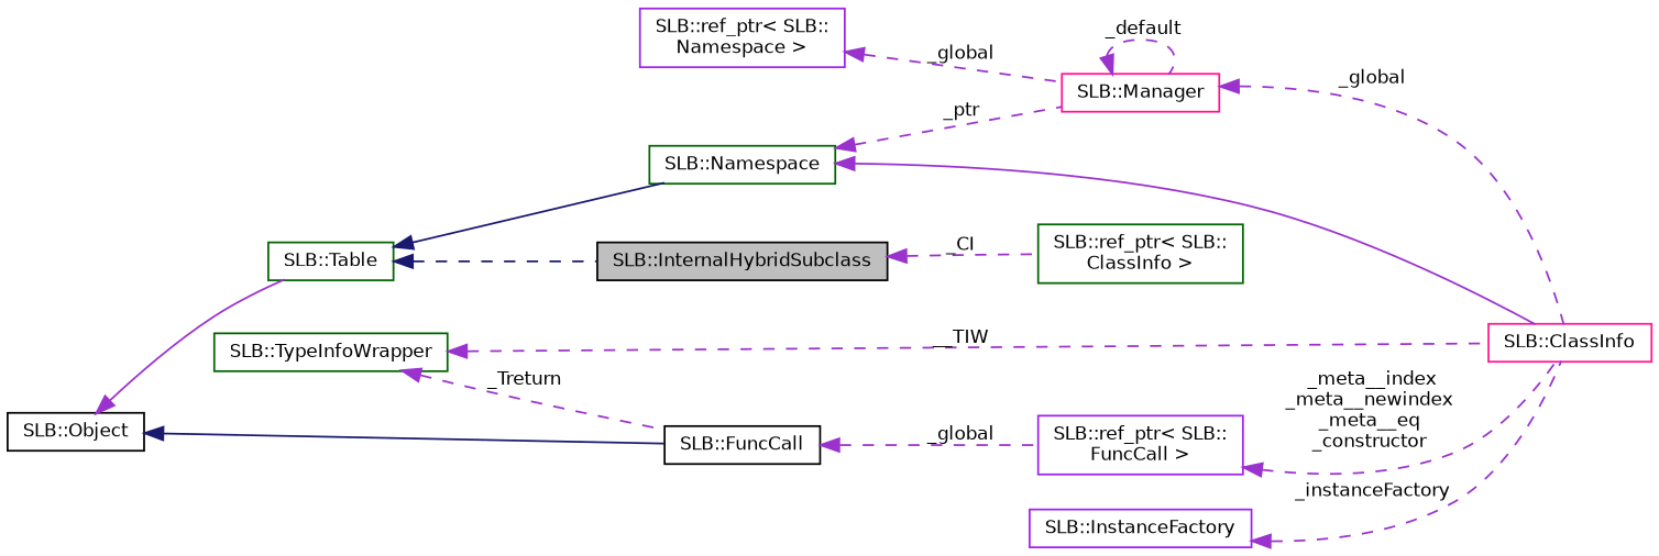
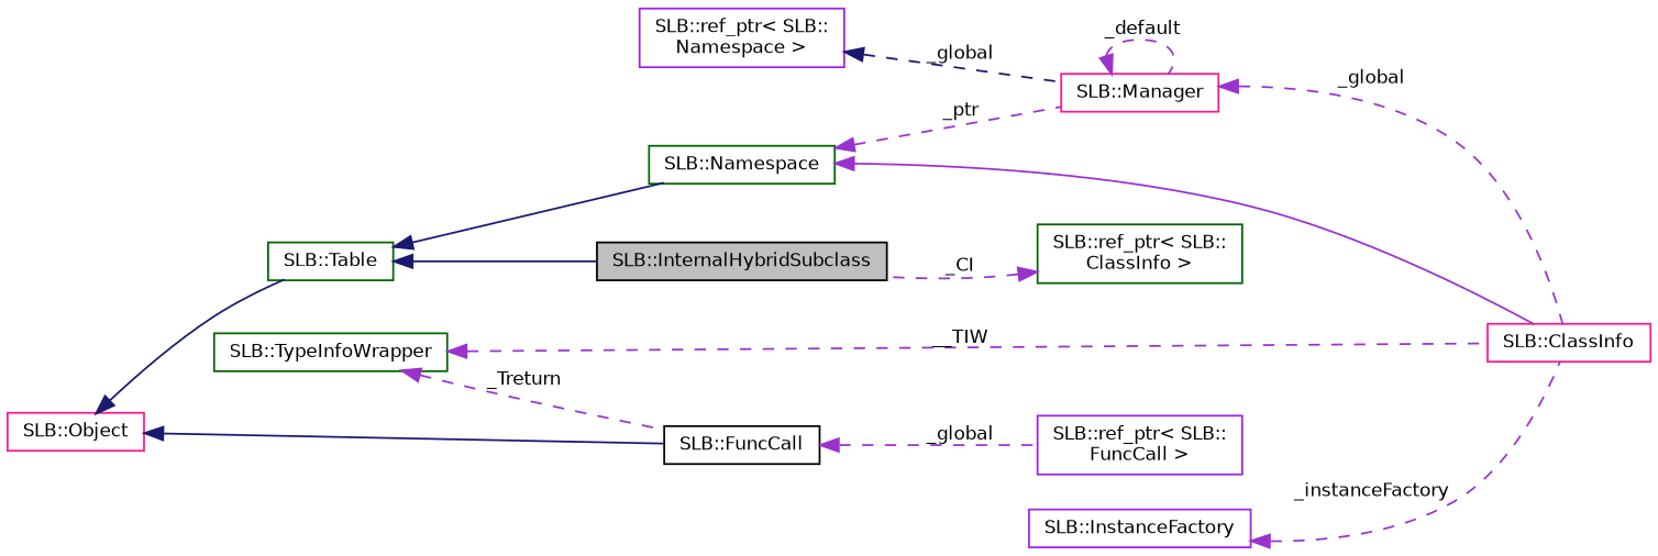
  digraph {
    rankdir=LR
    node [color=darkgreen fillcolor=white fontname=Helvetica fontsize=10 shape=record style=filled]
    edge [color=darkorchid3 dir=back fontname=Helvetica fontsize=10 labelfontname=Helvetica labelfontsize=10 style=dashed]
    n1 [color=black fillcolor=grey75 fontcolor=black height=0.2 label="SLB::InternalHybridSubclass" width=0.4]
    n2 [height=0.2 label="SLB::Table" width=0.4]
    n3 [height=0.2 label="SLB::Namespace" width=0.4]
    n4 [color=deeppink height=0.2 label="SLB::ClassInfo" width=0.4]
    n5 [color=deeppink height=0.2 label="SLB::Manager" width=0.4]
-   n6 [color=black height=0.2 label="SLB::Object" width=0.4]
+   n6 [color=deeppink height=0.2 label="SLB::Object" width=0.4]
    n7 [color=black height=0.2 label="SLB::FuncCall" width=0.4]
    n8 [color=purple height=0.2 label="SLB::ref_ptr\< SLB::\lFuncCall \>" width=0.4]
    n9 [height=0.2 label="SLB::ref_ptr\< SLB::\lClassInfo \>" width=0.4]
    n10 [color=purple height=0.2 label="SLB::ref_ptr\< SLB::\lNamespace \>" width=0.4]
    n11 [height=0.2 label="SLB::TypeInfoWrapper" width=0.4]
    n12 [color=purple height=0.2 label="SLB::InstanceFactory" width=0.4]
-   n2 -> n1 [color=midnightblue]
+   n2 -> n1 [color=midnightblue style=solid]
    n2 -> n3 [color=midnightblue style=solid]
    n3 -> n4 [style=solid]
    n3 -> n5 [label=" _ptr"]
    n5 -> n4 [label=" _global"]
    n5 -> n5 [label=" _default"]
-   n6 -> n2 [style=solid]
+   n6 -> n2 [color=midnightblue style=solid]
    n6 -> n7 [color=midnightblue style=solid]
    n7 -> n8 [label=" _global"]
-   n8 -> n4 [label=" _meta__index\n_meta__newindex\n_meta__eq\n_constructor"]
-   n1 -> n9 [label=" _CI"]
-   n10 -> n5 [label=" _global"]
+   n9 -> n1 [label=" _CI"]
+   n10 -> n5 [color=midnightblue label=" _global"]
    n11 -> n4 [label=" __TIW"]
    n11 -> n7 [label=" _Treturn"]
    n12 -> n4 [label=" _instanceFactory"]
  }
